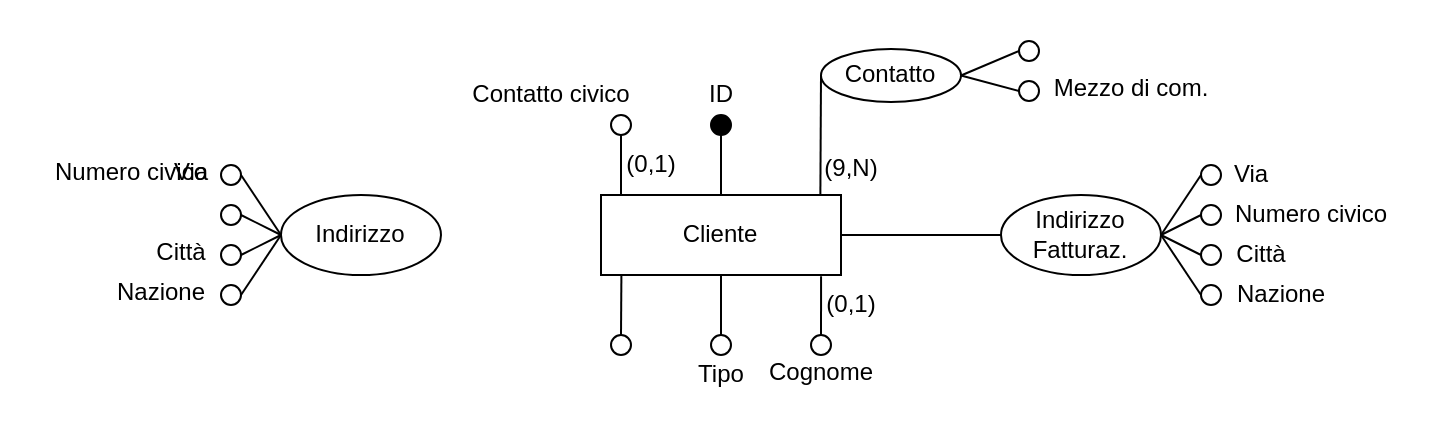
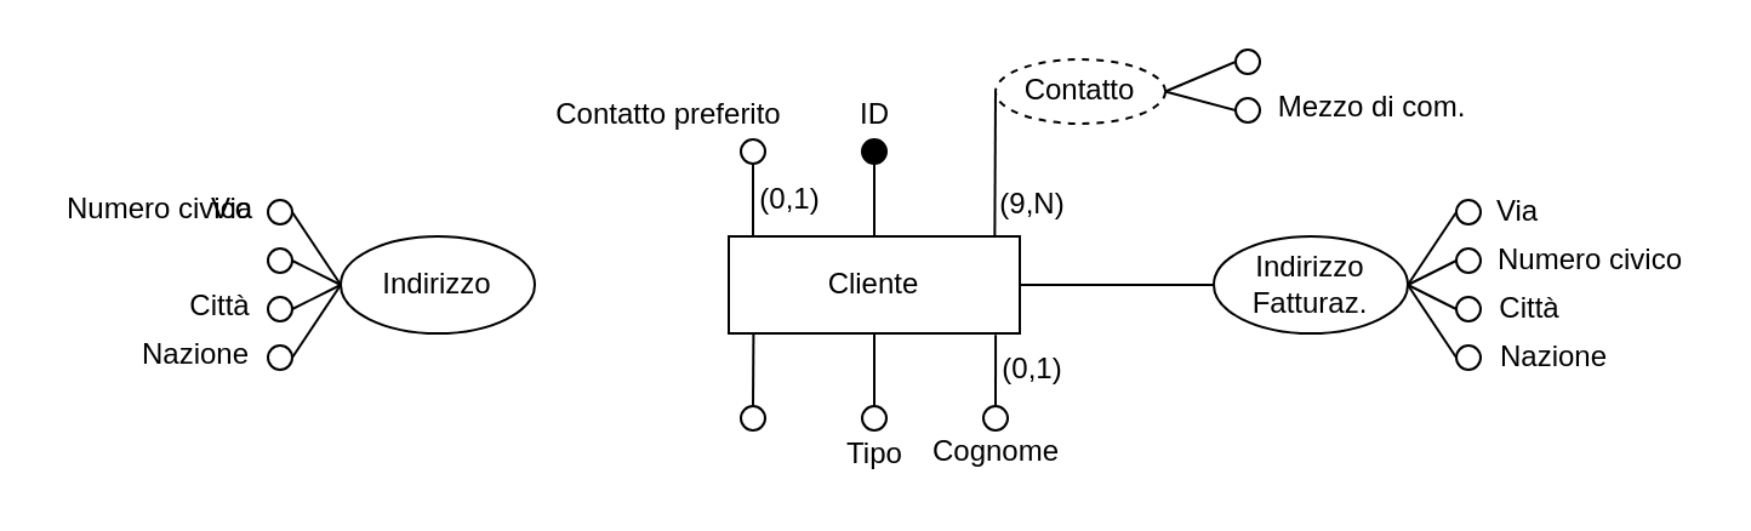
  <mxCell id="0" />
  <mxCell id="1" parent="0" />
  <mxCell id="2" value="Cliente" style="rounded=0;whiteSpace=wrap;html=1;strokeWidth=1;perimeterSpacing=0;" parent="1" vertex="1"><mxGeometry x="300" y="97" width="120" height="40" as="geometry" /></mxCell>
  <mxCell id="3" value="" style="endArrow=none;html=1;rounded=0;fillColor=#000000;entryX=0.166;entryY=0;entryDx=0;entryDy=0;entryPerimeter=0;exitX=0.5;exitY=1;exitDx=0;exitDy=0;" parent="1" source="4" edge="1"><mxGeometry width="50" height="50" relative="1" as="geometry"><mxPoint x="360.08" y="77" as="sourcePoint" /><mxPoint x="360" y="97" as="targetPoint" /></mxGeometry></mxCell>
  <mxCell id="4" value="" style="ellipse;whiteSpace=wrap;html=1;aspect=fixed;strokeWidth=1;fillColor=#000000;" parent="1" vertex="1"><mxGeometry x="355" y="57" width="10" height="10" as="geometry" /></mxCell>
  <mxCell id="5" value="ID" style="text;html=1;align=center;verticalAlign=middle;resizable=0;points=[];autosize=1;strokeColor=none;fillColor=none;" parent="1" vertex="1"><mxGeometry x="345" y="37" width="30" height="20" as="geometry" /></mxCell>
  <mxCell id="6" value="" style="ellipse;whiteSpace=wrap;html=1;aspect=fixed;strokeWidth=1;fillColor=none;" parent="1" vertex="1"><mxGeometry x="600" y="82" width="10" height="10" as="geometry" /></mxCell>
  <mxCell id="7" value="Indirizzo" style="ellipse;whiteSpace=wrap;html=1;" parent="1" vertex="1"><mxGeometry x="140" y="97" width="80" height="40" as="geometry" /></mxCell>
  <mxCell id="8" value="Indirizzo&lt;br&gt;Fatturaz." style="ellipse;whiteSpace=wrap;html=1;" parent="1" vertex="1"><mxGeometry x="500" y="97" width="80" height="40" as="geometry" /></mxCell>
  <mxCell id="9" value="" style="endArrow=none;html=1;rounded=0;exitX=1;exitY=0.5;exitDx=0;exitDy=0;entryX=0;entryY=0.5;entryDx=0;entryDy=0;" parent="1" source="2" target="8" edge="1"><mxGeometry width="50" height="50" relative="1" as="geometry"><mxPoint x="420" y="127" as="sourcePoint" /><mxPoint x="470" y="77" as="targetPoint" /></mxGeometry></mxCell>
  <mxCell id="10" value="" style="ellipse;whiteSpace=wrap;html=1;aspect=fixed;strokeWidth=1;fillColor=none;" parent="1" vertex="1"><mxGeometry x="600" y="102" width="10" height="10" as="geometry" /></mxCell>
  <mxCell id="11" value="" style="ellipse;whiteSpace=wrap;html=1;aspect=fixed;strokeWidth=1;fillColor=none;" parent="1" vertex="1"><mxGeometry x="600" y="142" width="10" height="10" as="geometry" /></mxCell>
  <mxCell id="12" value="" style="endArrow=none;html=1;rounded=0;exitX=1;exitY=0.5;exitDx=0;exitDy=0;entryX=0;entryY=0.5;entryDx=0;entryDy=0;" parent="1" source="8" target="6" edge="1"><mxGeometry width="50" height="50" relative="1" as="geometry"><mxPoint x="570" y="147" as="sourcePoint" /><mxPoint x="620" y="97" as="targetPoint" /></mxGeometry></mxCell>
  <mxCell id="13" value="" style="endArrow=none;html=1;rounded=0;entryX=0;entryY=0.5;entryDx=0;entryDy=0;" parent="1" target="10" edge="1"><mxGeometry width="50" height="50" relative="1" as="geometry"><mxPoint x="580" y="117" as="sourcePoint" /><mxPoint x="620" y="97" as="targetPoint" /></mxGeometry></mxCell>
  <mxCell id="14" value="" style="endArrow=none;html=1;rounded=0;exitX=1;exitY=0.5;exitDx=0;exitDy=0;entryX=0;entryY=0.5;entryDx=0;entryDy=0;" parent="1" source="8" target="11" edge="1"><mxGeometry width="50" height="50" relative="1" as="geometry"><mxPoint x="570" y="147" as="sourcePoint" /><mxPoint x="620" y="97" as="targetPoint" /></mxGeometry></mxCell>
  <mxCell id="15" value="Via" style="text;html=1;align=center;verticalAlign=middle;resizable=0;points=[];autosize=1;strokeColor=none;fillColor=none;" parent="1" vertex="1"><mxGeometry x="610" y="77" width="30" height="20" as="geometry" /></mxCell>
  <mxCell id="16" value="Numero civico" style="text;html=1;align=center;verticalAlign=middle;resizable=0;points=[];autosize=1;strokeColor=none;fillColor=none;" parent="1" vertex="1"><mxGeometry x="610" y="97" width="90" height="20" as="geometry" /></mxCell>
  <mxCell id="17" value="Città" style="text;html=1;align=center;verticalAlign=middle;resizable=0;points=[];autosize=1;strokeColor=none;fillColor=none;" parent="1" vertex="1"><mxGeometry x="610" y="117" width="40" height="20" as="geometry" /></mxCell>
  <mxCell id="18" value="" style="ellipse;whiteSpace=wrap;html=1;aspect=fixed;strokeWidth=1;fillColor=none;" parent="1" vertex="1"><mxGeometry x="600" y="122" width="10" height="10" as="geometry" /></mxCell>
  <mxCell id="19" value="" style="endArrow=none;html=1;rounded=0;exitX=1;exitY=0.5;exitDx=0;exitDy=0;entryX=0;entryY=0.5;entryDx=0;entryDy=0;" parent="1" source="8" target="18" edge="1"><mxGeometry width="50" height="50" relative="1" as="geometry"><mxPoint x="620" y="137" as="sourcePoint" /><mxPoint x="670" y="87" as="targetPoint" /></mxGeometry></mxCell>
  <mxCell id="20" value="Nazione" style="text;html=1;align=center;verticalAlign=middle;resizable=0;points=[];autosize=1;strokeColor=none;fillColor=none;" parent="1" vertex="1"><mxGeometry x="610" y="137" width="60" height="20" as="geometry" /></mxCell>
  <mxCell id="21" value="" style="ellipse;whiteSpace=wrap;html=1;aspect=fixed;strokeWidth=1;fillColor=none;" parent="1" vertex="1"><mxGeometry x="110" y="82" width="10" height="10" as="geometry" /></mxCell>
  <mxCell id="22" value="" style="ellipse;whiteSpace=wrap;html=1;aspect=fixed;strokeWidth=1;fillColor=none;" parent="1" vertex="1"><mxGeometry x="110" y="102" width="10" height="10" as="geometry" /></mxCell>
  <mxCell id="23" value="" style="ellipse;whiteSpace=wrap;html=1;aspect=fixed;strokeWidth=1;fillColor=none;" parent="1" vertex="1"><mxGeometry x="110" y="142" width="10" height="10" as="geometry" /></mxCell>
  <mxCell id="24" value="" style="endArrow=none;html=1;rounded=0;entryX=1;entryY=0.5;entryDx=0;entryDy=0;" parent="1" target="21" edge="1"><mxGeometry width="50" height="50" relative="1" as="geometry"><mxPoint x="140" y="117" as="sourcePoint" /><mxPoint x="160" y="92" as="targetPoint" /></mxGeometry></mxCell>
  <mxCell id="25" value="" style="endArrow=none;html=1;rounded=0;entryX=1;entryY=0.5;entryDx=0;entryDy=0;" parent="1" target="22" edge="1"><mxGeometry width="50" height="50" relative="1" as="geometry"><mxPoint x="140" y="117" as="sourcePoint" /><mxPoint x="160" y="102" as="targetPoint" /></mxGeometry></mxCell>
  <mxCell id="26" value="" style="endArrow=none;html=1;rounded=0;entryX=1;entryY=0.5;entryDx=0;entryDy=0;" parent="1" target="23" edge="1"><mxGeometry width="50" height="50" relative="1" as="geometry"><mxPoint x="140" y="117" as="sourcePoint" /><mxPoint x="130" y="142" as="targetPoint" /></mxGeometry></mxCell>
  <mxCell id="27" value="Via" style="text;html=1;align=center;verticalAlign=middle;resizable=0;points=[];autosize=1;strokeColor=none;fillColor=none;" parent="1" vertex="1"><mxGeometry x="80" y="76" width="30" height="20" as="geometry" /></mxCell>
  <mxCell id="28" value="Numero civico" style="text;html=1;align=center;verticalAlign=middle;resizable=0;points=[];autosize=1;strokeColor=none;fillColor=none;" parent="1" vertex="1"><mxGeometry x="20" y="76" width="90" height="20" as="geometry" /></mxCell>
  <mxCell id="29" value="Città" style="text;html=1;align=center;verticalAlign=middle;resizable=0;points=[];autosize=1;strokeColor=none;fillColor=none;" parent="1" vertex="1"><mxGeometry x="70" y="116" width="40" height="20" as="geometry" /></mxCell>
  <mxCell id="30" value="" style="ellipse;whiteSpace=wrap;html=1;aspect=fixed;strokeWidth=1;fillColor=none;" parent="1" vertex="1"><mxGeometry x="110" y="122" width="10" height="10" as="geometry" /></mxCell>
  <mxCell id="31" value="" style="endArrow=none;html=1;rounded=0;entryX=1;entryY=0.5;entryDx=0;entryDy=0;" parent="1" target="30" edge="1"><mxGeometry width="50" height="50" relative="1" as="geometry"><mxPoint x="140" y="117" as="sourcePoint" /><mxPoint x="160" y="122" as="targetPoint" /></mxGeometry></mxCell>
  <mxCell id="32" value="Nazione" style="text;html=1;align=center;verticalAlign=middle;resizable=0;points=[];autosize=1;strokeColor=none;fillColor=none;" parent="1" vertex="1"><mxGeometry x="50" y="136" width="60" height="20" as="geometry" /></mxCell>
  <mxCell id="33" value="" style="ellipse;whiteSpace=wrap;html=1;aspect=fixed;strokeWidth=1;fillColor=none;" parent="1" vertex="1"><mxGeometry x="305" y="57" width="10" height="10" as="geometry" /></mxCell>
  <mxCell id="34" value="" style="endArrow=none;html=1;rounded=0;entryX=0.5;entryY=1;entryDx=0;entryDy=0;" parent="1" target="33" edge="1"><mxGeometry width="50" height="50" relative="1" as="geometry"><mxPoint x="310" y="97" as="sourcePoint" /><mxPoint x="390" y="77" as="targetPoint" /></mxGeometry></mxCell>
- <mxCell id="35" value="Contatto civico" style="text;html=1;align=center;verticalAlign=middle;resizable=0;points=[];autosize=1;strokeColor=none;fillColor=none;" parent="1" vertex="1"><mxGeometry x="220" y="37" width="110" height="20" as="geometry" /></mxCell>
+ <mxCell id="35" value="Contatto preferito" style="text;html=1;align=center;verticalAlign=middle;resizable=0;points=[];autosize=1;strokeColor=none;fillColor=none;" parent="1" vertex="1"><mxGeometry x="220" y="37" width="110" height="20" as="geometry" /></mxCell>
  <mxCell id="36" value="(0,1)" style="text;html=1;align=center;verticalAlign=middle;resizable=0;points=[];autosize=1;strokeColor=none;fillColor=none;" parent="1" vertex="1"><mxGeometry x="305" y="72" width="40" height="20" as="geometry" /></mxCell>
- <mxCell id="37" value="Contatto" style="ellipse;whiteSpace=wrap;html=1;" parent="1" vertex="1"><mxGeometry x="410" y="24" width="70" height="26.5" as="geometry" /></mxCell>
+ <mxCell id="37" value="Contatto" style="ellipse;whiteSpace=wrap;html=1;dashed=1;" parent="1" vertex="1"><mxGeometry x="410" y="24" width="70" height="26.5" as="geometry" /></mxCell>
  <mxCell id="38" value="" style="ellipse;whiteSpace=wrap;html=1;aspect=fixed;strokeWidth=1;fillColor=none;" parent="1" vertex="1"><mxGeometry x="509" y="20" width="10" height="10" as="geometry" /></mxCell>
  <mxCell id="39" value="" style="ellipse;whiteSpace=wrap;html=1;aspect=fixed;strokeWidth=1;fillColor=none;" parent="1" vertex="1"><mxGeometry x="509" y="40" width="10" height="10" as="geometry" /></mxCell>
  <mxCell id="40" value="" style="endArrow=none;html=1;rounded=0;entryX=0;entryY=0.5;entryDx=0;entryDy=0;exitX=1;exitY=0.5;exitDx=0;exitDy=0;" parent="1" source="37" target="38" edge="1"><mxGeometry width="50" height="50" relative="1" as="geometry"><mxPoint x="429" y="90" as="sourcePoint" /><mxPoint x="479" y="40" as="targetPoint" /></mxGeometry></mxCell>
  <mxCell id="41" value="" style="endArrow=none;html=1;rounded=0;entryX=0;entryY=0.5;entryDx=0;entryDy=0;exitX=1;exitY=0.5;exitDx=0;exitDy=0;" parent="1" source="37" target="39" edge="1"><mxGeometry width="50" height="50" relative="1" as="geometry"><mxPoint x="439" y="80" as="sourcePoint" /><mxPoint x="489" y="30" as="targetPoint" /></mxGeometry></mxCell>
  <mxCell id="42" value="Mezzo di com." style="text;html=1;align=center;verticalAlign=middle;resizable=0;points=[];autosize=1;strokeColor=none;fillColor=none;" parent="1" vertex="1"><mxGeometry x="520" y="34" width="90" height="20" as="geometry" /></mxCell>
  <mxCell id="43" value="" style="endArrow=none;html=1;rounded=0;exitX=0.914;exitY=-0.002;exitDx=0;exitDy=0;exitPerimeter=0;entryX=0;entryY=0.5;entryDx=0;entryDy=0;" parent="1" source="2" target="37" edge="1"><mxGeometry width="50" height="50" relative="1" as="geometry"><mxPoint x="470" y="97" as="sourcePoint" /><mxPoint x="520" y="47" as="targetPoint" /></mxGeometry></mxCell>
  <mxCell id="44" value="(9,N)" style="text;html=1;align=center;verticalAlign=middle;resizable=0;points=[];autosize=1;strokeColor=none;fillColor=none;" parent="1" vertex="1"><mxGeometry x="405" y="74" width="40" height="20" as="geometry" /></mxCell>
  <mxCell id="45" value="" style="ellipse;whiteSpace=wrap;html=1;aspect=fixed;strokeWidth=1;fillColor=none;" parent="1" vertex="1"><mxGeometry x="305" y="167" width="10" height="10" as="geometry" /></mxCell>
  <mxCell id="46" value="" style="endArrow=none;html=1;rounded=0;exitX=0.5;exitY=0;exitDx=0;exitDy=0;entryX=0.085;entryY=1.009;entryDx=0;entryDy=0;entryPerimeter=0;" parent="1" source="45" target="2" edge="1"><mxGeometry width="50" height="50" relative="1" as="geometry"><mxPoint x="330" y="157" as="sourcePoint" /><mxPoint x="380" y="107" as="targetPoint" /></mxGeometry></mxCell>
  <mxCell id="47" value="" style="ellipse;whiteSpace=wrap;html=1;aspect=fixed;strokeWidth=1;fillColor=none;" parent="1" vertex="1"><mxGeometry x="405" y="167" width="10" height="10" as="geometry" /></mxCell>
  <mxCell id="48" value="" style="endArrow=none;html=1;rounded=0;exitX=0.5;exitY=0;exitDx=0;exitDy=0;entryX=0.917;entryY=1.015;entryDx=0;entryDy=0;entryPerimeter=0;" parent="1" source="47" edge="1" target="2"><mxGeometry width="50" height="50" relative="1" as="geometry"><mxPoint x="400" y="177" as="sourcePoint" /><mxPoint x="410.04" y="137.08" as="targetPoint" /></mxGeometry></mxCell>
  <mxCell id="49" value="Cognome" style="text;html=1;align=center;verticalAlign=middle;resizable=0;points=[];autosize=1;strokeColor=none;fillColor=none;" parent="1" vertex="1"><mxGeometry x="375" y="176" width="70" height="20" as="geometry" /></mxCell>
  <mxCell id="50" value="(0,1)" style="text;html=1;align=center;verticalAlign=middle;resizable=0;points=[];autosize=1;strokeColor=none;fillColor=none;" parent="1" vertex="1"><mxGeometry x="405" y="142" width="40" height="20" as="geometry" /></mxCell>
  <mxCell id="51" value="Tipo" style="text;html=1;align=center;verticalAlign=middle;resizable=0;points=[];autosize=1;strokeColor=none;fillColor=none;" parent="1" vertex="1"><mxGeometry x="340" y="177" width="40" height="20" as="geometry" /></mxCell>
  <mxCell id="52" value="" style="ellipse;whiteSpace=wrap;html=1;aspect=fixed;strokeWidth=1;fillColor=none;" vertex="1" parent="1"><mxGeometry x="355" y="167" width="10" height="10" as="geometry" /></mxCell>
  <mxCell id="53" value="" style="endArrow=none;html=1;rounded=0;exitX=0.5;exitY=0;exitDx=0;exitDy=0;entryX=0.5;entryY=1;entryDx=0;entryDy=0;" edge="1" parent="1" source="52" target="2"><mxGeometry width="50" height="50" relative="1" as="geometry"><mxPoint x="360" y="177" as="sourcePoint" /><mxPoint x="410" y="127" as="targetPoint" /></mxGeometry></mxCell>
